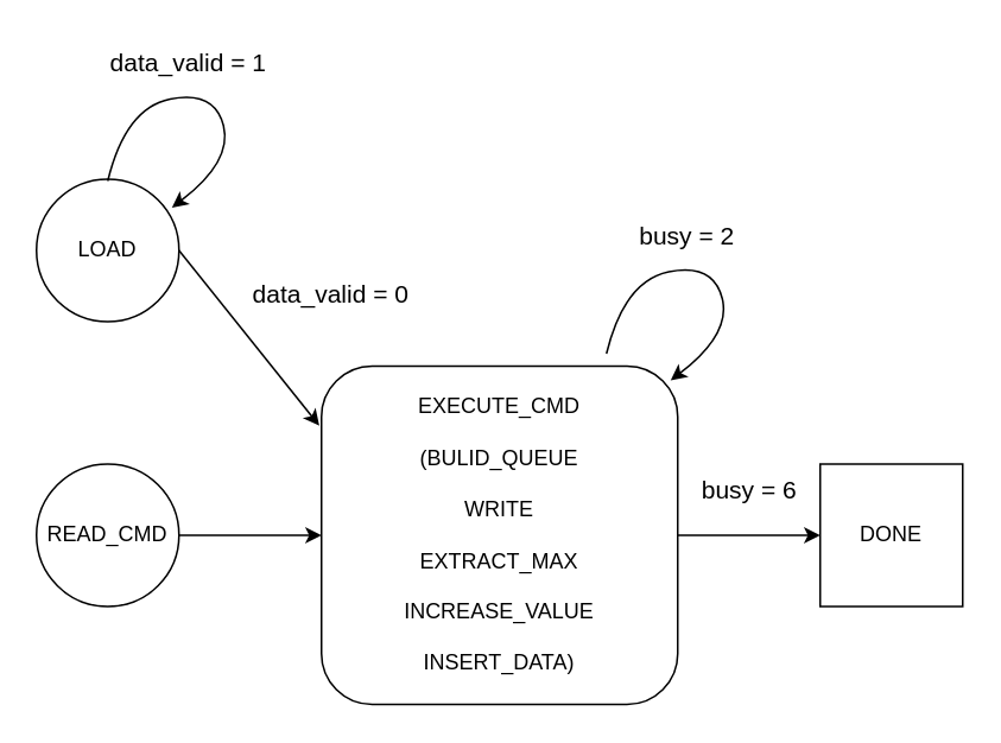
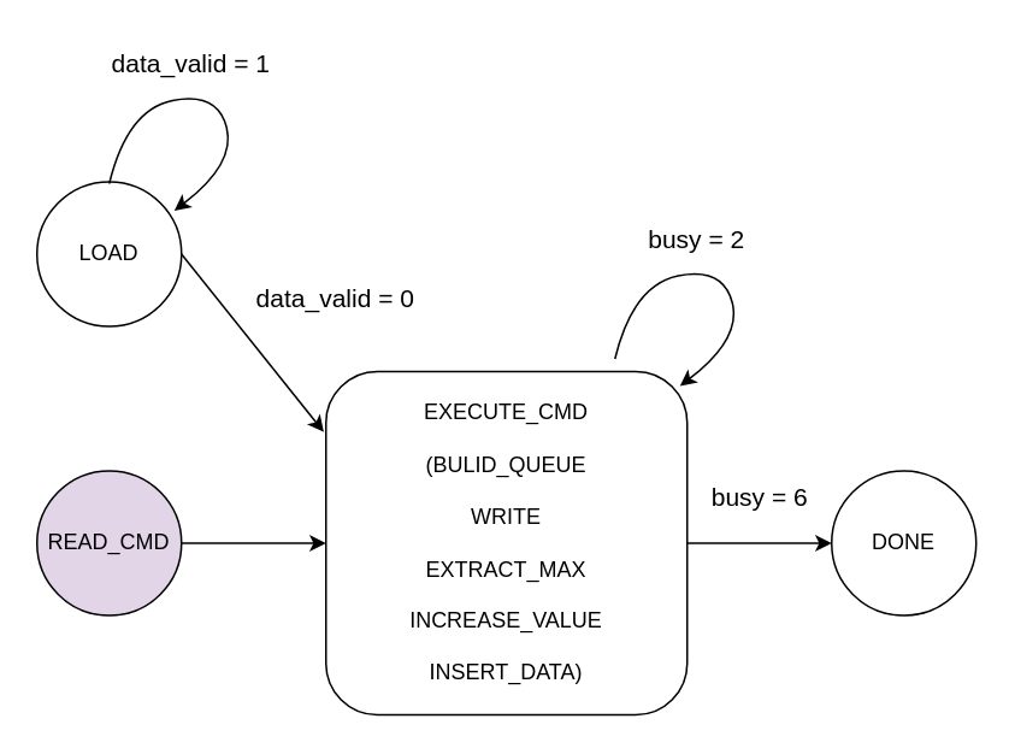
  <mxCell id="0" />
  <mxCell id="1" parent="0" />
  <mxCell id="2" value="" style="endArrow=classic;html=1;rounded=0;exitX=1;exitY=0.5;exitDx=0;exitDy=0;entryX=-0.006;entryY=0.176;entryDx=0;entryDy=0;entryPerimeter=0;" edge="1" parent="1" source="7" target="11"><mxGeometry width="50" height="50" relative="1" as="geometry"><mxPoint x="-60" y="300" as="sourcePoint" /><mxPoint x="260" y="60" as="targetPoint" /></mxGeometry></mxCell>
- <mxCell id="3" value="READ_CMD" style="ellipse;whiteSpace=wrap;html=1;aspect=fixed;" vertex="1" parent="1"><mxGeometry x="20" y="260" width="80" height="80" as="geometry" /></mxCell>
- <mxCell id="4" value="DONE" style="whiteSpace=wrap;html=1;aspect=fixed;rounded=0;" vertex="1" parent="1"><mxGeometry x="460" y="260" width="80" height="80" as="geometry" /></mxCell>
+ <mxCell id="3" value="READ_CMD" style="ellipse;whiteSpace=wrap;html=1;aspect=fixed;fillColor=#e1d5e7;" vertex="1" parent="1"><mxGeometry x="20" y="260" width="80" height="80" as="geometry" /></mxCell>
+ <mxCell id="4" value="DONE" style="ellipse;whiteSpace=wrap;html=1;aspect=fixed;" vertex="1" parent="1"><mxGeometry x="460" y="260" width="80" height="80" as="geometry" /></mxCell>
  <mxCell id="5" value="" style="endArrow=classic;html=1;rounded=0;entryX=0;entryY=0.5;entryDx=0;entryDy=0;" edge="1" parent="1" target="11"><mxGeometry width="50" height="50" relative="1" as="geometry"><mxPoint x="100" y="300" as="sourcePoint" /><mxPoint x="260" y="300" as="targetPoint" /></mxGeometry></mxCell>
  <mxCell id="6" value="" style="endArrow=classic;html=1;rounded=0;exitX=1;exitY=0.5;exitDx=0;exitDy=0;entryX=0;entryY=0.5;entryDx=0;entryDy=0;" edge="1" parent="1" source="11" target="4"><mxGeometry width="50" height="50" relative="1" as="geometry"><mxPoint x="340" y="300" as="sourcePoint" /><mxPoint x="270" y="310" as="targetPoint" /></mxGeometry></mxCell>
  <mxCell id="7" value="LOAD" style="ellipse;whiteSpace=wrap;html=1;aspect=fixed;" vertex="1" parent="1"><mxGeometry x="20" y="100" width="80" height="80" as="geometry" /></mxCell>
  <mxCell id="8" value="" style="curved=1;endArrow=classic;html=1;rounded=0;exitX=0.5;exitY=0;exitDx=0;exitDy=0;entryX=0.946;entryY=0.19;entryDx=0;entryDy=0;entryPerimeter=0;strokeColor=default;flowAnimation=0;" edge="1" parent="1"><mxGeometry width="50" height="50" relative="1" as="geometry"><mxPoint x="60" y="101" as="sourcePoint" /><mxPoint x="96" y="116" as="targetPoint" /><Array as="points"><mxPoint x="70" y="60" /><mxPoint x="120" y="50" /><mxPoint x="130" y="90" /></Array></mxGeometry></mxCell>
  <mxCell id="9" value="&lt;font style=&quot;font-size: 14px;&quot;&gt;data_valid = 1&lt;/font&gt;" style="text;html=1;align=center;verticalAlign=middle;resizable=0;points=[];autosize=1;strokeColor=none;fillColor=none;" vertex="1" parent="1"><mxGeometry x="50" y="20" width="110" height="30" as="geometry" /></mxCell>
  <mxCell id="10" value="&lt;font style=&quot;font-size: 14px;&quot;&gt;data_valid = 0&lt;/font&gt;" style="text;html=1;align=center;verticalAlign=middle;resizable=0;points=[];autosize=1;strokeColor=none;fillColor=none;" vertex="1" parent="1"><mxGeometry x="130" y="150" width="110" height="30" as="geometry" /></mxCell>
  <mxCell id="11" value="&lt;div&gt;EXECUTE_CMD&lt;/div&gt;&lt;div&gt;&lt;br&gt;&lt;/div&gt;(BULID_QUEUE&lt;div&gt;&lt;br&gt;&lt;/div&gt;&lt;div&gt;WRITE&lt;/div&gt;&lt;div&gt;&lt;br&gt;&lt;/div&gt;&lt;div&gt;EXTRACT_MAX&lt;/div&gt;&lt;div&gt;&lt;br&gt;&lt;/div&gt;&lt;div&gt;INCREASE_VALUE&lt;/div&gt;&lt;div&gt;&lt;br&gt;&lt;/div&gt;&lt;div&gt;INSERT_DATA)&lt;/div&gt;" style="rounded=1;whiteSpace=wrap;html=1;" vertex="1" parent="1"><mxGeometry x="180" y="205" width="200" height="190" as="geometry" /></mxCell>
  <mxCell id="12" value="" style="curved=1;endArrow=classic;html=1;rounded=0;exitX=0.5;exitY=0;exitDx=0;exitDy=0;entryX=0.946;entryY=0.19;entryDx=0;entryDy=0;entryPerimeter=0;strokeColor=default;flowAnimation=0;" edge="1" parent="1"><mxGeometry width="50" height="50" relative="1" as="geometry"><mxPoint x="340" y="198" as="sourcePoint" /><mxPoint x="376" y="213" as="targetPoint" /><Array as="points"><mxPoint x="350" y="157" /><mxPoint x="400" y="147" /><mxPoint x="410" y="187" /></Array></mxGeometry></mxCell>
  <mxCell id="13" value="&lt;font style=&quot;font-size: 14px;&quot;&gt;busy = 2&lt;/font&gt;" style="text;html=1;align=center;verticalAlign=middle;resizable=0;points=[];autosize=1;strokeColor=none;fillColor=none;" vertex="1" parent="1"><mxGeometry x="345" y="117" width="80" height="30" as="geometry" /></mxCell>
  <mxCell id="14" value="&lt;font style=&quot;font-size: 14px;&quot;&gt;busy = 6&lt;/font&gt;" style="text;html=1;align=center;verticalAlign=middle;resizable=0;points=[];autosize=1;strokeColor=none;fillColor=none;" vertex="1" parent="1"><mxGeometry x="380" y="260" width="80" height="30" as="geometry" /></mxCell>
